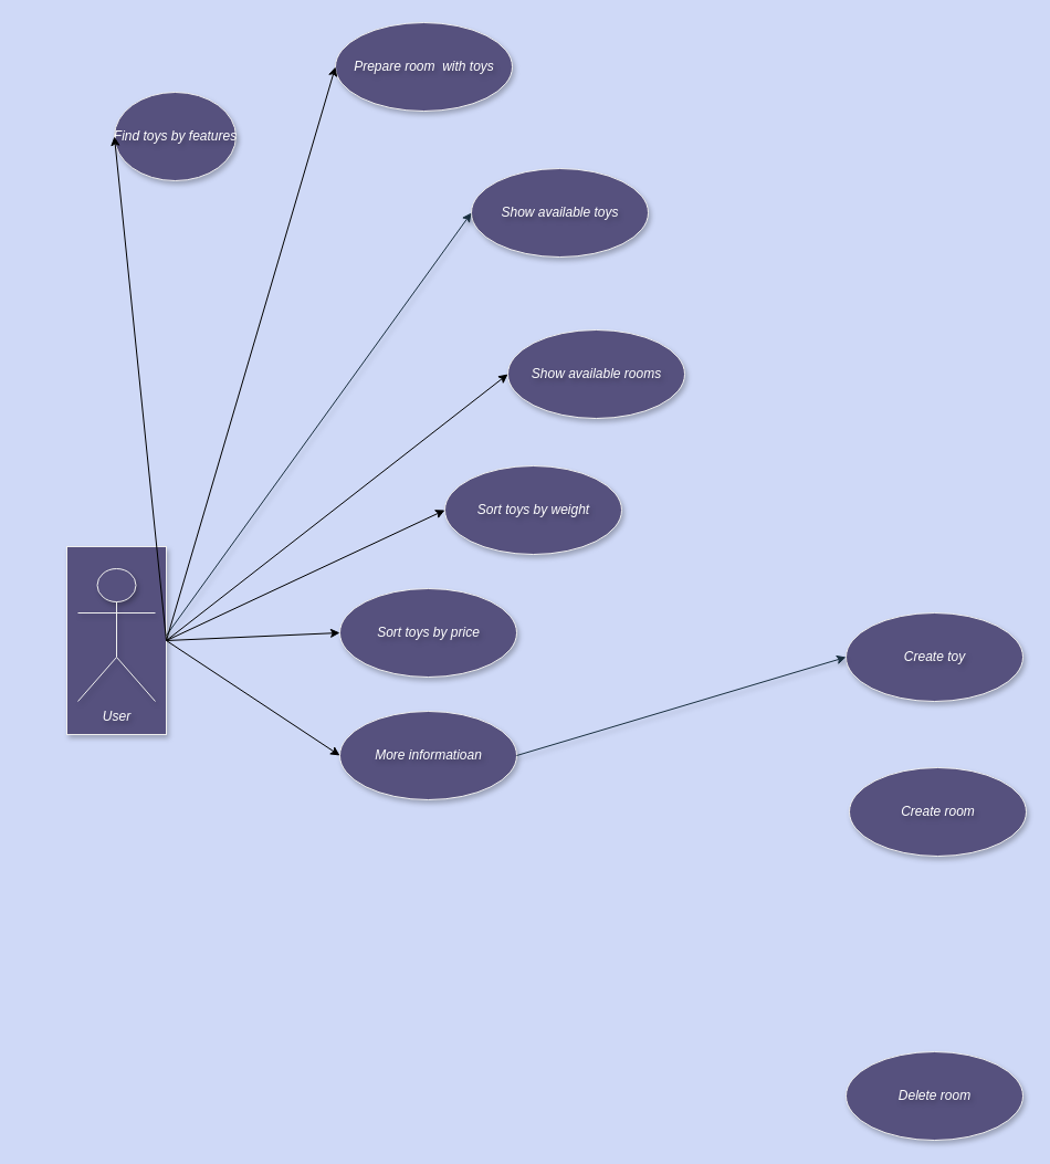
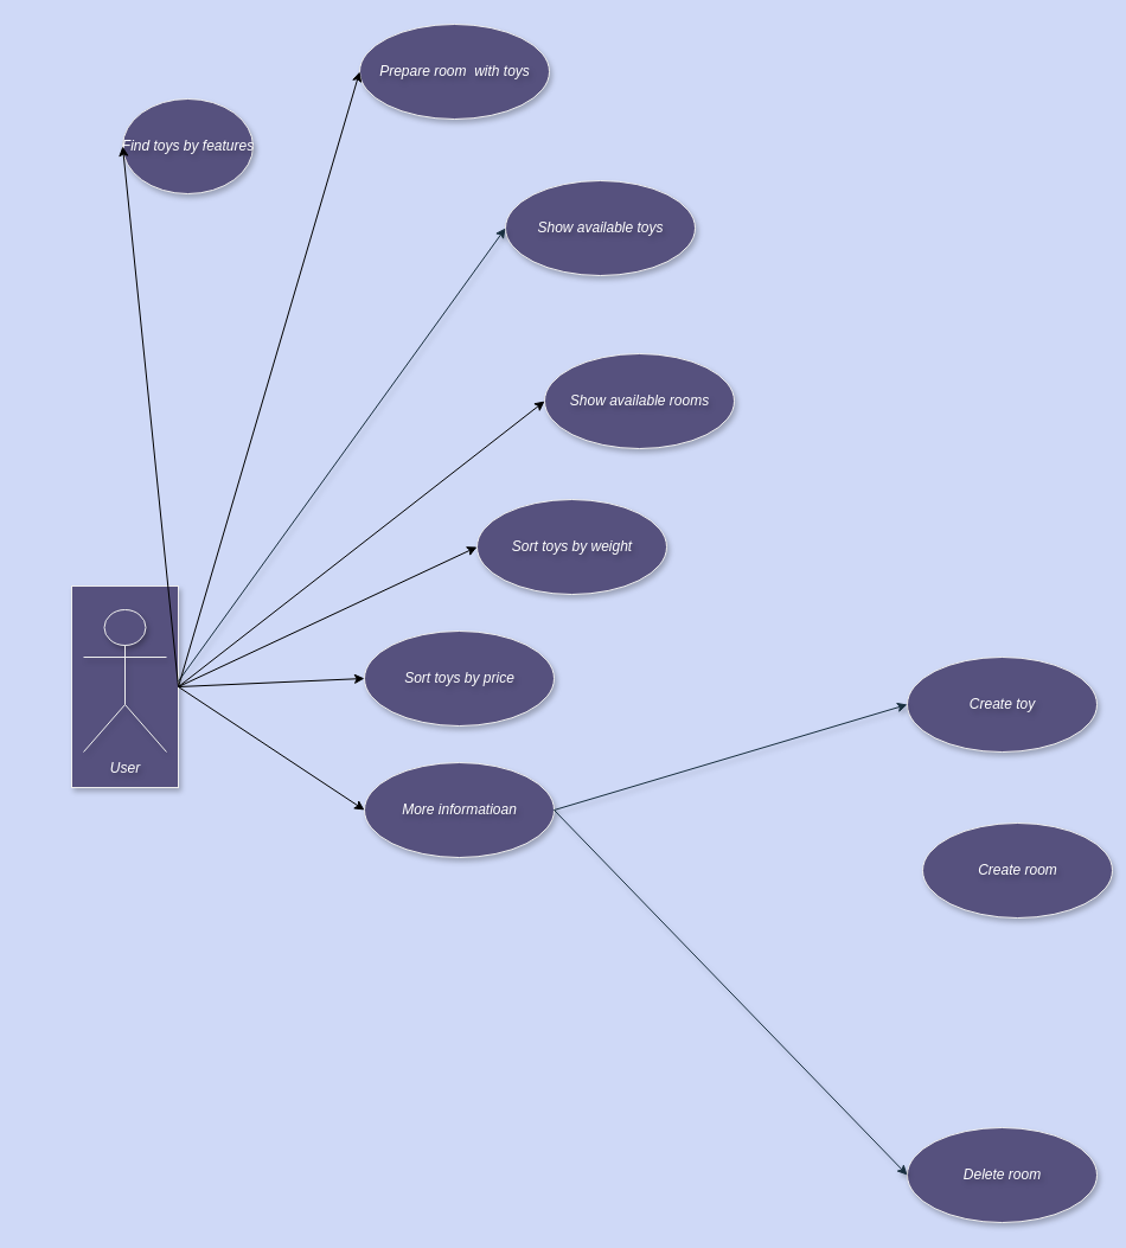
  <mxCell id="0" />
  <mxCell id="1" parent="0" />
  <mxCell id="2" value="Show available toys" style="ellipse;html=1;fillColor=#56517E;strokeColor=#EEEEEE;shadow=1;snapToPoint=0;labelBackgroundColor=none;labelBorderColor=none;textShadow=1;align=center;fontStyle=2;fontColor=#FFFFFF;" parent="1" vertex="1"><mxGeometry x="426" y="152" width="160" height="80" as="geometry" /></mxCell>
  <mxCell id="3" value="" style="rounded=0;html=1;rotation=90;fillColor=#56517E;strokeColor=#EEEEEE;shadow=1;snapToPoint=0;labelBackgroundColor=none;labelBorderColor=none;textShadow=1;align=center;fontStyle=2;fontColor=#FFFFFF;" parent="1" vertex="1"><mxGeometry y="534" width="170" height="90" as="geometry" x="20" /></mxCell>
  <mxCell id="4" value="User" style="shape=umlActor;verticalLabelPosition=bottom;verticalAlign=top;html=1;outlineConnect=0;fillColor=#56517E;strokeColor=#EEEEEE;shadow=1;snapToPoint=0;labelBackgroundColor=none;labelBorderColor=none;textShadow=1;align=center;fontStyle=2;fontColor=#FFFFFF;" parent="1" vertex="1"><mxGeometry x="70" y="514" width="70" height="120" as="geometry" /></mxCell>
  <mxCell id="5" value="Show available rooms" style="ellipse;html=1;fillColor=#56517E;strokeColor=#EEEEEE;shadow=1;snapToPoint=0;labelBackgroundColor=none;labelBorderColor=none;textShadow=1;align=center;fontStyle=2;fontColor=#FFFFFF;" parent="1" vertex="1"><mxGeometry x="459" y="298" width="160" height="80" as="geometry" /></mxCell>
  <mxCell id="6" value="Prepare room&amp;nbsp;&lt;span style=&quot;white-space: pre;&quot;&gt;&#09;&lt;/span&gt;with toys" style="ellipse;html=1;fillColor=#56517E;strokeColor=#EEEEEE;shadow=1;snapToPoint=0;labelBackgroundColor=none;labelBorderColor=none;textShadow=1;align=center;fontStyle=2;fontColor=#FFFFFF;" parent="1" vertex="1"><mxGeometry x="303" y="20" width="160" height="80" as="geometry" /></mxCell>
  <mxCell id="7" value="More informatioan" style="ellipse;html=1;fillColor=#56517E;strokeColor=#EEEEEE;shadow=1;snapToPoint=0;labelBackgroundColor=none;labelBorderColor=none;textShadow=1;align=center;fontStyle=2;fontColor=#FFFFFF;" parent="1" vertex="1"><mxGeometry x="307" y="643" width="160" height="80" as="geometry" /></mxCell>
  <mxCell id="8" value="" style="endArrow=classic;html=1;rounded=0;exitX=0.472;exitY=-0.001;exitDx=0;exitDy=0;entryX=0;entryY=0.5;entryDx=0;entryDy=0;exitPerimeter=0;strokeColor=#182E3E;shadow=1;snapToPoint=0;labelBackgroundColor=none;labelBorderColor=none;textShadow=1;align=center;fontStyle=2;fontColor=default;" parent="1" source="3" target="2" edge="1"><mxGeometry width="50" height="50" relative="1" as="geometry"><mxPoint x="490" y="564" as="sourcePoint" /><mxPoint x="220" y="574" as="targetPoint" /></mxGeometry></mxCell>
  <mxCell id="9" value="Find toys by features" style="ellipse;html=1;fillColor=#56517E;strokeColor=#EEEEEE;shadow=1;snapToPoint=0;labelBackgroundColor=none;labelBorderColor=none;textShadow=1;align=center;fontStyle=2;fontColor=#FFFFFF;" parent="1" vertex="1"><mxGeometry x="103" y="83" width="110" height="80" as="geometry" /></mxCell>
  <mxCell id="10" value="Sort toys by weight" style="ellipse;html=1;fillColor=#56517E;strokeColor=#EEEEEE;shadow=1;snapToPoint=0;labelBackgroundColor=none;labelBorderColor=none;textShadow=1;align=center;fontStyle=2;fontColor=#FFFFFF;" parent="1" vertex="1"><mxGeometry x="402" y="421" width="160" height="80" as="geometry" /></mxCell>
  <mxCell id="11" value="Create toy" style="ellipse;html=1;fillColor=#56517E;strokeColor=#EEEEEE;shadow=1;snapToPoint=0;labelBackgroundColor=none;labelBorderColor=none;textShadow=1;align=center;fontStyle=2;fontColor=#FFFFFF;" parent="1" vertex="1"><mxGeometry x="765" y="554" width="160" height="80" as="geometry" /></mxCell>
  <mxCell id="12" value="" style="endArrow=classic;html=1;rounded=0;entryX=0;entryY=0.5;entryDx=0;entryDy=0;exitX=1;exitY=0.5;exitDx=0;exitDy=0;strokeColor=#182E3E;shadow=1;snapToPoint=0;labelBackgroundColor=none;labelBorderColor=none;textShadow=1;align=center;fontStyle=2;fontColor=default;" parent="1" source="7" target="11" edge="1"><mxGeometry width="50" height="50" relative="1" as="geometry"><mxPoint x="660" y="814" as="sourcePoint" /><mxPoint x="720" y="824" as="targetPoint" /></mxGeometry></mxCell>
- <mxCell id="13" value="Create room" style="ellipse;html=1;fillColor=#56517E;strokeColor=#EEEEEE;shadow=1;snapToPoint=0;labelBackgroundColor=none;labelBorderColor=none;textShadow=1;align=center;fontStyle=2;fontColor=#FFFFFF;" parent="1" vertex="1"><mxGeometry x="768" y="694" width="160" height="80" as="geometry" /></mxCell>
+ <mxCell id="13" value="Create room" style="ellipse;html=1;fillColor=#56517E;strokeColor=#EEEEEE;shadow=1;snapToPoint=0;labelBackgroundColor=none;labelBorderColor=none;textShadow=1;align=center;fontStyle=2;fontColor=#FFFFFF;" parent="1" vertex="1"><mxGeometry x="778" y="694" width="160" height="80" as="geometry" /></mxCell>
  <mxCell id="14" value="Delete room" style="ellipse;html=1;fillColor=#56517E;strokeColor=#EEEEEE;shadow=1;snapToPoint=0;labelBackgroundColor=none;labelBorderColor=none;textShadow=1;align=center;fontStyle=2;fontColor=#FFFFFF;" parent="1" vertex="1"><mxGeometry x="765" y="951" width="160" height="80" as="geometry" /></mxCell>
+ <mxCell id="15" value="" style="endArrow=classic;html=1;rounded=0;entryX=0;entryY=0.5;entryDx=0;entryDy=0;strokeColor=#182E3E;shadow=1;snapToPoint=0;labelBackgroundColor=none;labelBorderColor=none;textShadow=1;align=center;fontStyle=2;fontColor=default;exitX=1;exitY=0.5;exitDx=0;exitDy=0;" parent="1" source="7" target="14" edge="1"><mxGeometry width="50" height="50" relative="1" as="geometry"><mxPoint x="660" y="694" as="sourcePoint" /><mxPoint x="720" y="1184" as="targetPoint" /></mxGeometry></mxCell>
  <mxCell id="16" value="" style="endArrow=classic;html=1;rounded=0;exitX=0.5;exitY=0;exitDx=0;exitDy=0;entryX=0;entryY=0.5;entryDx=0;entryDy=0;" parent="1" source="3" target="5" edge="1"><mxGeometry width="50" height="50" relative="1" as="geometry"><mxPoint x="405" y="551" as="sourcePoint" /><mxPoint x="455" y="501" as="targetPoint" /></mxGeometry></mxCell>
  <mxCell id="17" value="" style="endArrow=classic;html=1;rounded=0;exitX=0.5;exitY=0;exitDx=0;exitDy=0;entryX=0;entryY=0.5;entryDx=0;entryDy=0;" parent="1" source="3" target="6" edge="1"><mxGeometry width="50" height="50" relative="1" as="geometry"><mxPoint x="405" y="551" as="sourcePoint" /><mxPoint x="455" y="501" as="targetPoint" /></mxGeometry></mxCell>
  <mxCell id="18" value="" style="endArrow=classic;html=1;rounded=0;exitX=0.5;exitY=0;exitDx=0;exitDy=0;entryX=0;entryY=0.5;entryDx=0;entryDy=0;" parent="1" source="3" target="7" edge="1"><mxGeometry width="50" height="50" relative="1" as="geometry"><mxPoint x="405" y="551" as="sourcePoint" /><mxPoint x="455" y="501" as="targetPoint" /></mxGeometry></mxCell>
  <mxCell id="19" value="" style="endArrow=classic;html=1;rounded=0;entryX=0;entryY=0.5;entryDx=0;entryDy=0;exitX=0.5;exitY=0;exitDx=0;exitDy=0;" parent="1" source="3" target="10" edge="1"><mxGeometry width="50" height="50" relative="1" as="geometry"><mxPoint x="477" y="536" as="sourcePoint" /><mxPoint x="565" y="447" as="targetPoint" /></mxGeometry></mxCell>
  <mxCell id="20" value="" style="endArrow=classic;html=1;rounded=0;exitX=0.5;exitY=0;exitDx=0;exitDy=0;entryX=0;entryY=0.5;entryDx=0;entryDy=0;" parent="1" source="3" target="9" edge="1"><mxGeometry width="50" height="50" relative="1" as="geometry"><mxPoint x="515" y="497" as="sourcePoint" /><mxPoint x="565" y="447" as="targetPoint" /></mxGeometry></mxCell>
  <mxCell id="21" value="Sort toys by price" style="ellipse;html=1;fillColor=#56517E;strokeColor=#EEEEEE;shadow=1;snapToPoint=0;labelBackgroundColor=none;labelBorderColor=none;textShadow=1;align=center;fontStyle=2;fontColor=#FFFFFF;" vertex="1" parent="1"><mxGeometry x="307" y="532" width="160" height="80" as="geometry" /></mxCell>
  <mxCell id="22" value="" style="endArrow=classic;html=1;rounded=0;exitX=0.5;exitY=0;exitDx=0;exitDy=0;entryX=0;entryY=0.5;entryDx=0;entryDy=0;" edge="1" parent="1" source="3" target="21"><mxGeometry width="50" height="50" relative="1" as="geometry"><mxPoint x="695" y="492" as="sourcePoint" /><mxPoint x="745" y="442" as="targetPoint" /></mxGeometry></mxCell>
